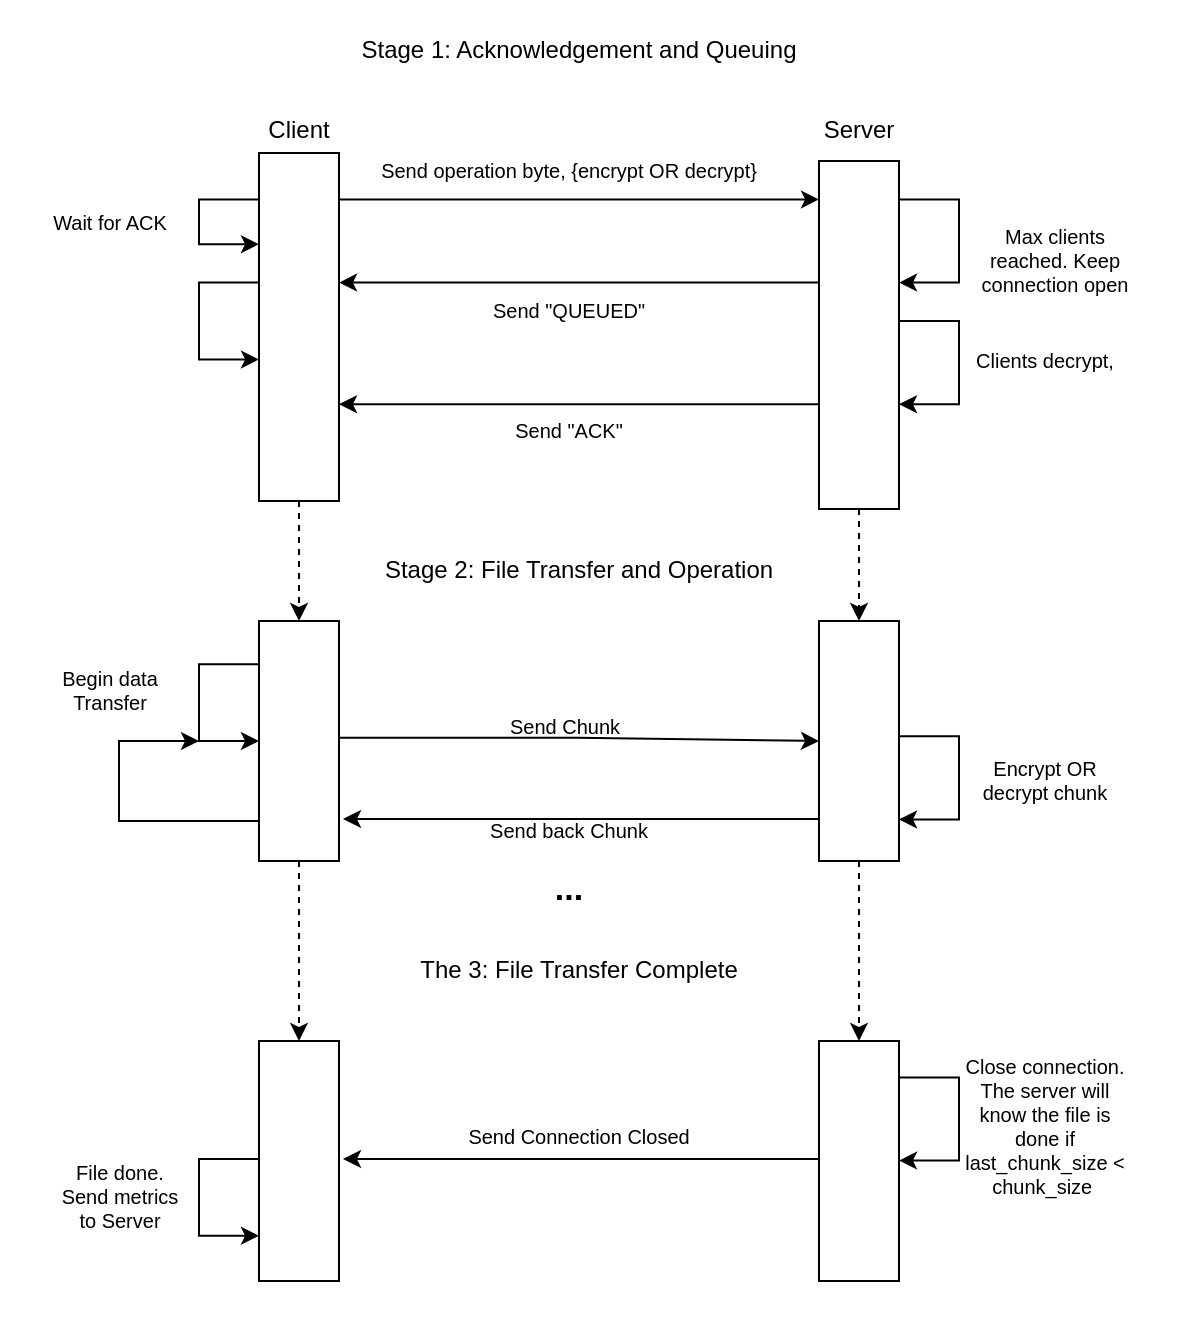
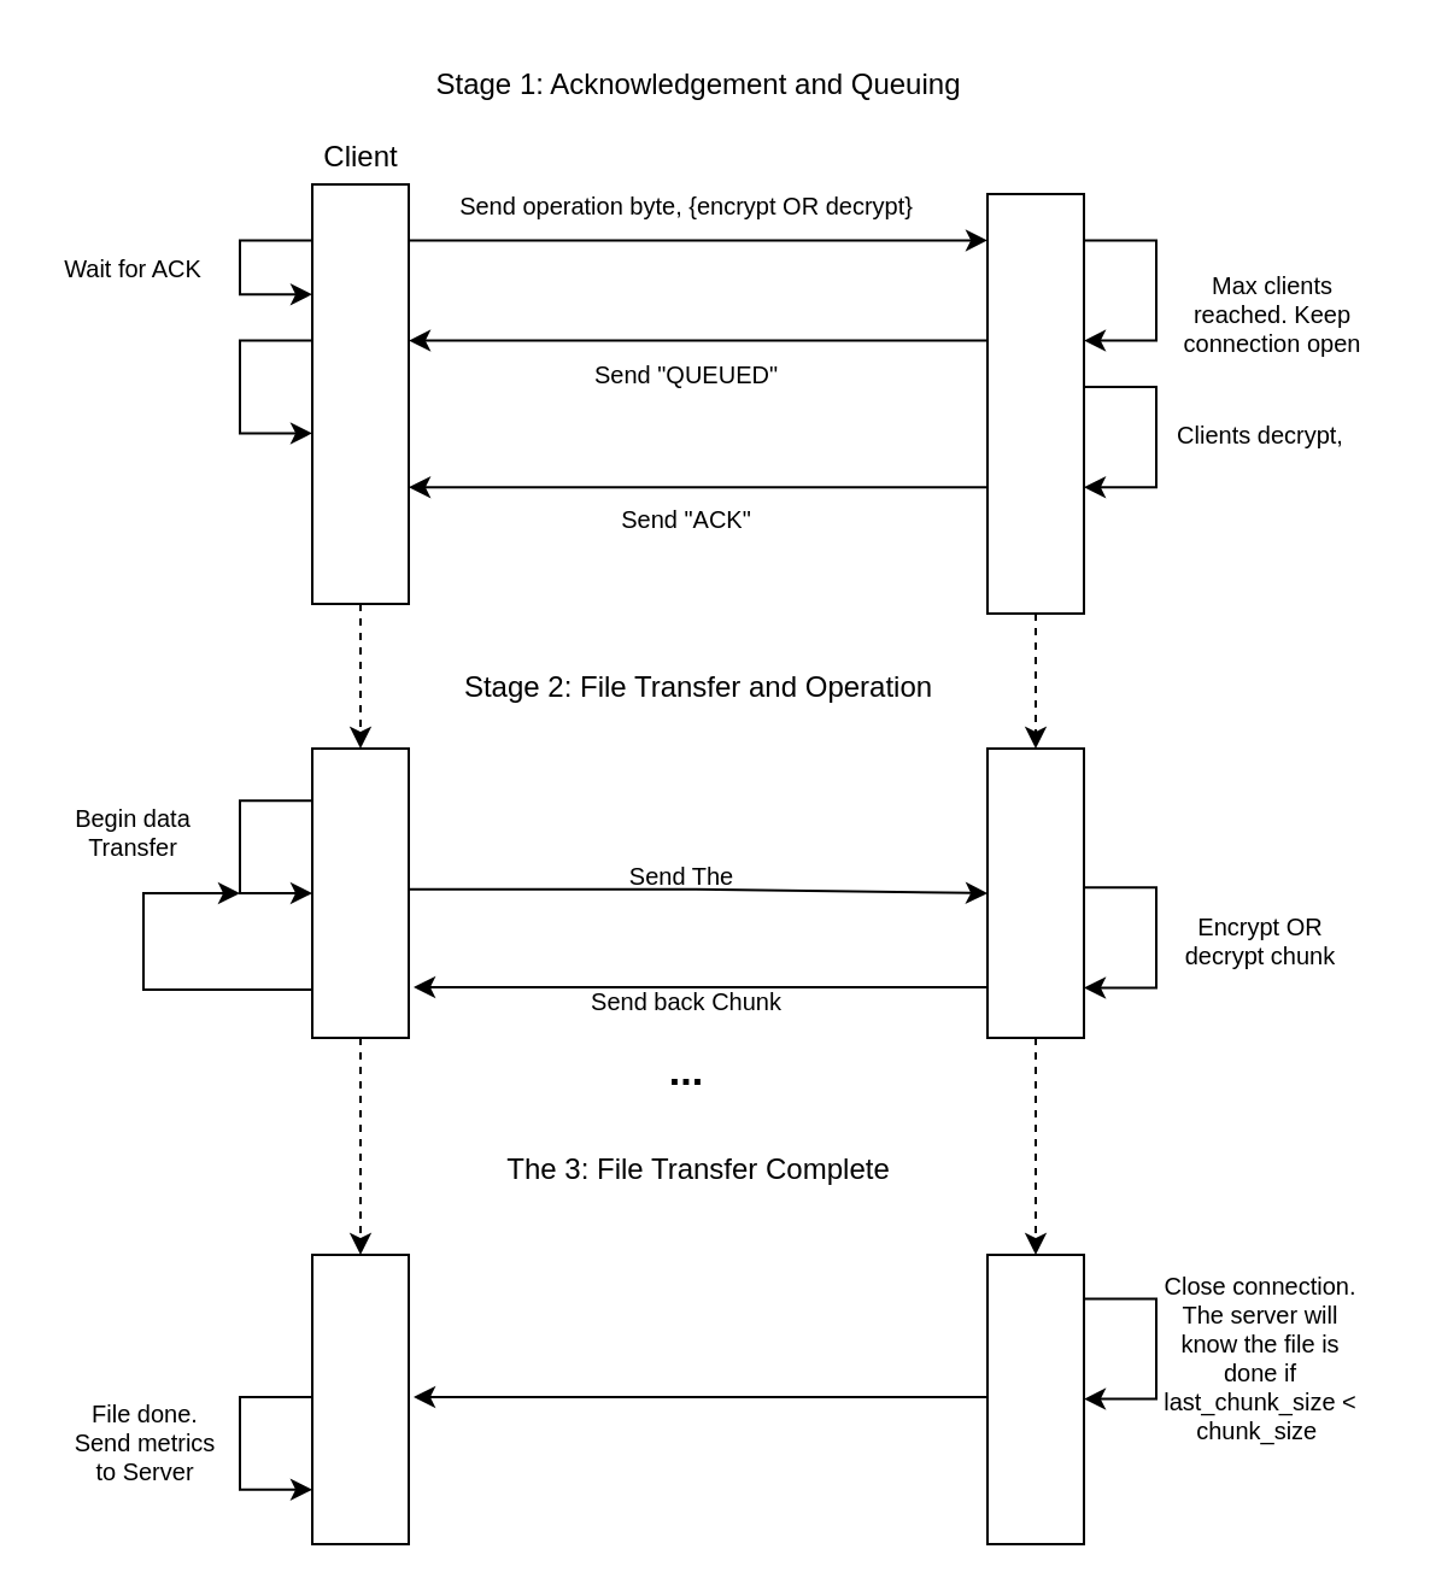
  <mxCell id="0" />
  <mxCell id="1" parent="0" />
  <mxCell id="2" value="Client" style="text;html=1;align=center;verticalAlign=middle;resizable=0;points=[];autosize=1;strokeColor=none;fillColor=none;" vertex="1" parent="1"><mxGeometry x="124" y="50" width="50" height="30" as="geometry" /></mxCell>
  <mxCell id="3" style="edgeStyle=orthogonalEdgeStyle;rounded=0;orthogonalLoop=1;jettySize=auto;html=1;exitX=1;exitY=0.06;exitDx=0;exitDy=0;exitPerimeter=0;entryX=0;entryY=0.06;entryDx=0;entryDy=0;entryPerimeter=0;" edge="1" parent="1"><mxGeometry relative="1" as="geometry"><mxPoint x="169" y="99.2" as="sourcePoint" /><mxPoint x="409" y="99.2" as="targetPoint" /></mxGeometry></mxCell>
  <mxCell id="4" value="Send operation byte, {encrypt OR decrypt}" style="text;html=1;align=center;verticalAlign=middle;resizable=0;points=[];autosize=1;strokeColor=none;fillColor=none;fontSize=10;" vertex="1" parent="1"><mxGeometry x="179" y="70" width="210" height="30" as="geometry" /></mxCell>
  <mxCell id="5" style="edgeStyle=orthogonalEdgeStyle;rounded=0;orthogonalLoop=1;jettySize=auto;html=1;exitX=0;exitY=0.06;exitDx=0;exitDy=0;exitPerimeter=0;entryX=0;entryY=0.13;entryDx=0;entryDy=0;entryPerimeter=0;" edge="1" parent="1"><mxGeometry relative="1" as="geometry"><mxPoint x="129" y="99.2" as="sourcePoint" /><mxPoint x="129" y="121.6" as="targetPoint" /><Array as="points"><mxPoint x="99" y="99" /><mxPoint x="99" y="121" /></Array></mxGeometry></mxCell>
  <mxCell id="6" value="Wait for ACK" style="text;html=1;align=center;verticalAlign=middle;whiteSpace=wrap;rounded=0;fontSize=10;" vertex="1" parent="1"><mxGeometry x="20" y="96" width="70" height="30" as="geometry" /></mxCell>
- <mxCell id="7" value="Server" style="text;html=1;align=center;verticalAlign=middle;resizable=0;points=[];autosize=1;strokeColor=none;fillColor=none;" vertex="1" parent="1"><mxGeometry x="399" y="50" width="60" height="30" as="geometry" /></mxCell>
  <mxCell id="8" value="Max clients reached. Keep connection open" style="text;html=1;align=center;verticalAlign=middle;whiteSpace=wrap;rounded=0;fontSize=10;" vertex="1" parent="1"><mxGeometry x="484" y="115" width="87" height="30" as="geometry" /></mxCell>
  <mxCell id="9" style="edgeStyle=orthogonalEdgeStyle;rounded=0;orthogonalLoop=1;jettySize=auto;html=1;exitX=1;exitY=0.06;exitDx=0;exitDy=0;exitPerimeter=0;entryX=1;entryY=0.19;entryDx=0;entryDy=0;entryPerimeter=0;" edge="1" parent="1"><mxGeometry relative="1" as="geometry"><mxPoint x="449" y="99.2" as="sourcePoint" /><mxPoint x="449" y="140.8" as="targetPoint" /><Array as="points"><mxPoint x="479" y="99" /><mxPoint x="479" y="140" /><mxPoint x="449" y="140" /></Array></mxGeometry></mxCell>
  <mxCell id="10" style="edgeStyle=orthogonalEdgeStyle;rounded=0;orthogonalLoop=1;jettySize=auto;html=1;exitX=0;exitY=0.19;exitDx=0;exitDy=0;exitPerimeter=0;entryX=1;entryY=0.19;entryDx=0;entryDy=0;entryPerimeter=0;" edge="1" parent="1"><mxGeometry relative="1" as="geometry"><mxPoint x="409" y="140.8" as="sourcePoint" /><mxPoint x="169" y="140.8" as="targetPoint" /></mxGeometry></mxCell>
  <mxCell id="11" value="Send &quot;QUEUED&quot;" style="text;html=1;align=center;verticalAlign=middle;resizable=0;points=[];autosize=1;strokeColor=none;fillColor=none;fontSize=10;" vertex="1" parent="1"><mxGeometry x="234" y="140" width="100" height="30" as="geometry" /></mxCell>
  <mxCell id="12" style="edgeStyle=orthogonalEdgeStyle;rounded=0;orthogonalLoop=1;jettySize=auto;html=1;exitX=0;exitY=0.19;exitDx=0;exitDy=0;exitPerimeter=0;entryX=0;entryY=0.31;entryDx=0;entryDy=0;entryPerimeter=0;" edge="1" parent="1"><mxGeometry relative="1" as="geometry"><mxPoint x="129" y="140.8" as="sourcePoint" /><mxPoint x="129" y="179.2" as="targetPoint" /><Array as="points"><mxPoint x="99" y="141" /><mxPoint x="99" y="179" /></Array></mxGeometry></mxCell>
  <mxCell id="13" style="edgeStyle=orthogonalEdgeStyle;rounded=0;orthogonalLoop=1;jettySize=auto;html=1;exitX=1;exitY=0.25;exitDx=0;exitDy=0;exitPerimeter=0;entryX=1;entryY=0.38;entryDx=0;entryDy=0;entryPerimeter=0;" edge="1" parent="1"><mxGeometry relative="1" as="geometry"><mxPoint x="449" y="160" as="sourcePoint" /><mxPoint x="449" y="201.6" as="targetPoint" /><Array as="points"><mxPoint x="479" y="160" /><mxPoint x="479" y="202" /></Array></mxGeometry></mxCell>
  <mxCell id="14" value="Clients decrypt," style="text;html=1;align=center;verticalAlign=middle;whiteSpace=wrap;rounded=0;fontSize=10;" vertex="1" parent="1"><mxGeometry x="479" y="160" width="87" height="40" as="geometry" /></mxCell>
  <mxCell id="15" style="edgeStyle=orthogonalEdgeStyle;rounded=0;orthogonalLoop=1;jettySize=auto;html=1;exitX=0;exitY=0.38;exitDx=0;exitDy=0;exitPerimeter=0;entryX=1;entryY=0.38;entryDx=0;entryDy=0;entryPerimeter=0;" edge="1" parent="1"><mxGeometry relative="1" as="geometry"><mxPoint x="409" y="201.6" as="sourcePoint" /><mxPoint x="169" y="201.6" as="targetPoint" /></mxGeometry></mxCell>
  <mxCell id="16" value="Send &quot;ACK&quot;" style="text;html=1;align=center;verticalAlign=middle;resizable=0;points=[];autosize=1;strokeColor=none;fillColor=none;fontSize=10;" vertex="1" parent="1"><mxGeometry x="244" y="200" width="80" height="30" as="geometry" /></mxCell>
  <mxCell id="17" style="edgeStyle=orthogonalEdgeStyle;rounded=0;orthogonalLoop=1;jettySize=auto;html=1;exitX=0;exitY=0.38;exitDx=0;exitDy=0;exitPerimeter=0;entryX=0;entryY=0.5;entryDx=0;entryDy=0;entryPerimeter=0;" edge="1" parent="1"><mxGeometry relative="1" as="geometry"><mxPoint x="129" y="331.6" as="sourcePoint" /><mxPoint x="129" y="370" as="targetPoint" /><Array as="points"><mxPoint x="99" y="331.6" /><mxPoint x="99" y="369.6" /></Array></mxGeometry></mxCell>
  <mxCell id="18" value="Begin data Transfer" style="text;html=1;align=center;verticalAlign=middle;whiteSpace=wrap;rounded=0;fontSize=10;" vertex="1" parent="1"><mxGeometry x="20" y="330" width="70" height="30" as="geometry" /></mxCell>
  <mxCell id="19" style="edgeStyle=orthogonalEdgeStyle;rounded=0;orthogonalLoop=1;jettySize=auto;html=1;exitX=1;exitY=0.5;exitDx=0;exitDy=0;exitPerimeter=0;entryX=0;entryY=0.5;entryDx=0;entryDy=0;" edge="1" parent="1" target="33"><mxGeometry relative="1" as="geometry"><mxPoint x="166.5" y="368.4" as="sourcePoint" /><mxPoint x="406.5" y="368.4" as="targetPoint" /><Array as="points"><mxPoint x="288" y="368" /><mxPoint x="409" y="369" /></Array></mxGeometry></mxCell>
- <mxCell id="20" value="Send Chunk" style="text;html=1;align=center;verticalAlign=middle;resizable=0;points=[];autosize=1;strokeColor=none;fillColor=none;fontSize=10;" vertex="1" parent="1"><mxGeometry x="241.5" y="348.4" width="80" height="30" as="geometry" /></mxCell>
+ <mxCell id="20" value="Send The" style="text;html=1;align=center;verticalAlign=middle;resizable=0;points=[];autosize=1;strokeColor=none;fillColor=none;fontSize=10;" vertex="1" parent="1"><mxGeometry x="241.5" y="348.4" width="80" height="30" as="geometry" /></mxCell>
  <mxCell id="21" style="edgeStyle=orthogonalEdgeStyle;rounded=0;orthogonalLoop=1;jettySize=auto;html=1;exitX=1;exitY=0.5;exitDx=0;exitDy=0;exitPerimeter=0;entryX=1;entryY=0.63;entryDx=0;entryDy=0;entryPerimeter=0;" edge="1" parent="1"><mxGeometry relative="1" as="geometry"><mxPoint x="449" y="367.62" as="sourcePoint" /><mxPoint x="449" y="409.22" as="targetPoint" /><Array as="points"><mxPoint x="479" y="367.62" /><mxPoint x="479" y="409.62" /></Array></mxGeometry></mxCell>
  <mxCell id="22" value="Encrypt OR decrypt chunk" style="text;html=1;align=center;verticalAlign=middle;whiteSpace=wrap;rounded=0;fontSize=10;" vertex="1" parent="1"><mxGeometry x="479" y="370" width="87" height="40" as="geometry" /></mxCell>
  <mxCell id="23" style="edgeStyle=orthogonalEdgeStyle;rounded=0;orthogonalLoop=1;jettySize=auto;html=1;exitX=0.002;exitY=0.569;exitDx=0;exitDy=0;exitPerimeter=0;" edge="1" parent="1" source="33"><mxGeometry relative="1" as="geometry"><mxPoint x="401.5" y="410" as="sourcePoint" /><mxPoint x="171" y="409" as="targetPoint" /><Array as="points"><mxPoint x="171" y="409" /></Array></mxGeometry></mxCell>
  <mxCell id="24" value="Send back Chunk" style="text;html=1;align=center;verticalAlign=middle;resizable=0;points=[];autosize=1;strokeColor=none;fillColor=none;fontSize=10;" vertex="1" parent="1"><mxGeometry x="234" y="400" width="100" height="30" as="geometry" /></mxCell>
- <mxCell id="25" value="Stage 1: Acknowledgement and Queuing" style="text;html=1;align=center;verticalAlign=middle;resizable=0;points=[];autosize=1;strokeColor=none;fillColor=none;" vertex="1" parent="1"><mxGeometry x="169" y="10" width="240" height="30" as="geometry" /></mxCell>
+ <mxCell id="25" value="Stage 1: Acknowledgement and Queuing" style="text;html=1;align=center;verticalAlign=middle;resizable=0;points=[];autosize=1;strokeColor=none;fillColor=none;" vertex="1" parent="1"><mxGeometry x="169" y="20" width="240" height="30" as="geometry" /></mxCell>
  <mxCell id="26" style="edgeStyle=orthogonalEdgeStyle;rounded=0;orthogonalLoop=1;jettySize=auto;html=1;exitX=0.5;exitY=1;exitDx=0;exitDy=0;dashed=1;" edge="1" parent="1" source="27" target="31"><mxGeometry relative="1" as="geometry" /></mxCell>
  <mxCell id="27" value="" style="rounded=0;whiteSpace=wrap;html=1;" vertex="1" parent="1"><mxGeometry x="129" y="76" width="40" height="174" as="geometry" /></mxCell>
  <mxCell id="28" style="edgeStyle=orthogonalEdgeStyle;rounded=0;orthogonalLoop=1;jettySize=auto;html=1;exitX=0.5;exitY=1;exitDx=0;exitDy=0;entryX=0.5;entryY=0;entryDx=0;entryDy=0;dashed=1;" edge="1" parent="1" source="29" target="33"><mxGeometry relative="1" as="geometry" /></mxCell>
  <mxCell id="29" value="" style="rounded=0;whiteSpace=wrap;html=1;" vertex="1" parent="1"><mxGeometry x="409" y="80" width="40" height="174" as="geometry" /></mxCell>
  <mxCell id="30" style="edgeStyle=orthogonalEdgeStyle;rounded=0;orthogonalLoop=1;jettySize=auto;html=1;exitX=0.5;exitY=1;exitDx=0;exitDy=0;entryX=0.5;entryY=0;entryDx=0;entryDy=0;dashed=1;" edge="1" parent="1" source="31" target="36"><mxGeometry relative="1" as="geometry" /></mxCell>
  <mxCell id="31" value="" style="rounded=0;whiteSpace=wrap;html=1;" vertex="1" parent="1"><mxGeometry x="129" y="310" width="40" height="120" as="geometry" /></mxCell>
  <mxCell id="32" style="edgeStyle=orthogonalEdgeStyle;rounded=0;orthogonalLoop=1;jettySize=auto;html=1;exitX=0.5;exitY=1;exitDx=0;exitDy=0;entryX=0.5;entryY=0;entryDx=0;entryDy=0;dashed=1;" edge="1" parent="1" source="33" target="41"><mxGeometry relative="1" as="geometry" /></mxCell>
  <mxCell id="33" value="" style="rounded=0;whiteSpace=wrap;html=1;" vertex="1" parent="1"><mxGeometry x="409" y="310" width="40" height="120" as="geometry" /></mxCell>
  <mxCell id="34" value="Stage 2: File Transfer and Operation" style="text;html=1;align=center;verticalAlign=middle;resizable=0;points=[];autosize=1;strokeColor=none;fillColor=none;" vertex="1" parent="1"><mxGeometry x="179" y="270" width="220" height="30" as="geometry" /></mxCell>
  <mxCell id="35" value="&lt;b&gt;&lt;font style=&quot;font-size: 17px;&quot;&gt;...&lt;/font&gt;&lt;/b&gt;" style="text;html=1;align=center;verticalAlign=middle;resizable=0;points=[];autosize=1;strokeColor=none;fillColor=none;" vertex="1" parent="1"><mxGeometry x="264" y="430" width="40" height="30" as="geometry" /></mxCell>
  <mxCell id="36" value="" style="rounded=0;whiteSpace=wrap;html=1;" vertex="1" parent="1"><mxGeometry x="129" y="520" width="40" height="120" as="geometry" /></mxCell>
  <mxCell id="37" value="The 3: File Transfer Complete" style="text;html=1;align=center;verticalAlign=middle;resizable=0;points=[];autosize=1;strokeColor=none;fillColor=none;" vertex="1" parent="1"><mxGeometry x="194" y="470" width="190" height="30" as="geometry" /></mxCell>
  <mxCell id="38" style="edgeStyle=orthogonalEdgeStyle;rounded=0;orthogonalLoop=1;jettySize=auto;html=1;exitX=0;exitY=0.38;exitDx=0;exitDy=0;exitPerimeter=0;entryX=0;entryY=0.5;entryDx=0;entryDy=0;entryPerimeter=0;" edge="1" parent="1"><mxGeometry relative="1" as="geometry"><mxPoint x="129" y="579" as="sourcePoint" /><mxPoint x="129" y="617.4" as="targetPoint" /><Array as="points"><mxPoint x="99" y="579" /><mxPoint x="99" y="617" /></Array></mxGeometry></mxCell>
  <mxCell id="39" value="File done. Send metrics to Server" style="text;html=1;align=center;verticalAlign=middle;whiteSpace=wrap;rounded=0;fontSize=10;" vertex="1" parent="1"><mxGeometry x="25" y="583" width="70" height="30" as="geometry" /></mxCell>
  <mxCell id="40" style="edgeStyle=orthogonalEdgeStyle;rounded=0;orthogonalLoop=1;jettySize=auto;html=1;exitX=0;exitY=0.38;exitDx=0;exitDy=0;exitPerimeter=0;" edge="1" parent="1"><mxGeometry relative="1" as="geometry"><mxPoint x="129" y="410" as="sourcePoint" /><mxPoint x="99" y="370" as="targetPoint" /><Array as="points"><mxPoint x="59" y="410" /><mxPoint x="59" y="370" /></Array></mxGeometry></mxCell>
  <mxCell id="41" value="" style="rounded=0;whiteSpace=wrap;html=1;" vertex="1" parent="1"><mxGeometry x="409" y="520" width="40" height="120" as="geometry" /></mxCell>
  <mxCell id="42" style="edgeStyle=orthogonalEdgeStyle;rounded=0;orthogonalLoop=1;jettySize=auto;html=1;exitX=1;exitY=0.5;exitDx=0;exitDy=0;exitPerimeter=0;entryX=1;entryY=0.63;entryDx=0;entryDy=0;entryPerimeter=0;" edge="1" parent="1"><mxGeometry relative="1" as="geometry"><mxPoint x="449" y="538.2" as="sourcePoint" /><mxPoint x="449" y="579.8" as="targetPoint" /><Array as="points"><mxPoint x="479" y="538.2" /><mxPoint x="479" y="580.2" /></Array></mxGeometry></mxCell>
  <mxCell id="43" value="Close connection. The server will know the file is done if last_chunk_size &amp;lt; chunk_size&amp;nbsp;" style="text;html=1;align=center;verticalAlign=middle;whiteSpace=wrap;rounded=0;fontSize=10;" vertex="1" parent="1"><mxGeometry x="479" y="543" width="87" height="40" as="geometry" /></mxCell>
  <mxCell id="44" style="edgeStyle=orthogonalEdgeStyle;rounded=0;orthogonalLoop=1;jettySize=auto;html=1;exitX=0.002;exitY=0.569;exitDx=0;exitDy=0;exitPerimeter=0;" edge="1" parent="1"><mxGeometry relative="1" as="geometry"><mxPoint x="409" y="548" as="sourcePoint" /><mxPoint x="171" y="579" as="targetPoint" /><Array as="points"><mxPoint x="171" y="579" /></Array></mxGeometry></mxCell>
- <mxCell id="45" value="&lt;font style=&quot;font-size: 10px;&quot;&gt;Send Connection Closed&lt;/font&gt;" style="text;html=1;align=center;verticalAlign=middle;resizable=0;points=[];autosize=1;strokeColor=none;fillColor=none;" vertex="1" parent="1"><mxGeometry x="224" y="553" width="130" height="30" as="geometry" /></mxCell>
